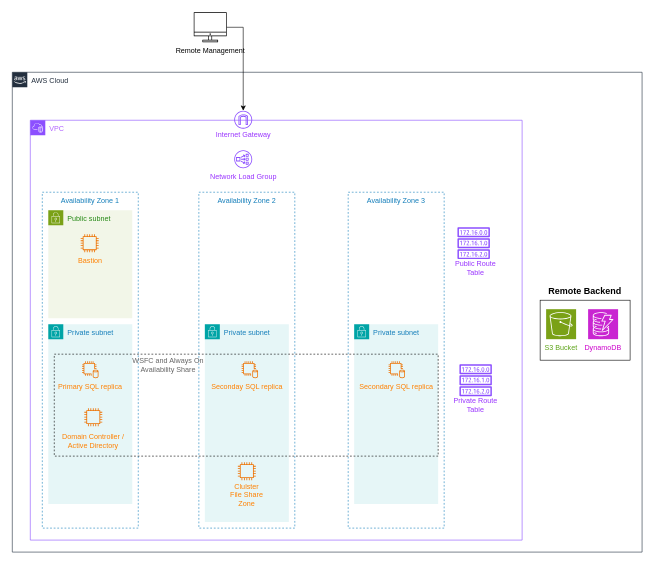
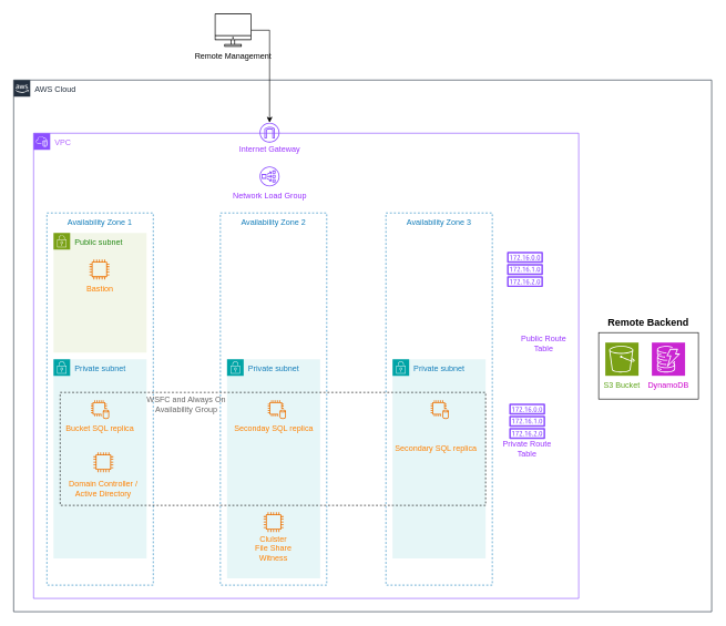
  <mxCell id="0" />
  <mxCell id="1" parent="0" />
  <mxCell id="2" value="AWS Cloud" style="points=[[0,0],[0.25,0],[0.5,0],[0.75,0],[1,0],[1,0.25],[1,0.5],[1,0.75],[1,1],[0.75,1],[0.5,1],[0.25,1],[0,1],[0,0.75],[0,0.5],[0,0.25]];outlineConnect=0;gradientColor=none;html=1;whiteSpace=wrap;fontSize=12;fontStyle=0;container=1;pointerEvents=0;collapsible=0;recursiveResize=0;shape=mxgraph.aws4.group;grIcon=mxgraph.aws4.group_aws_cloud_alt;strokeColor=#232F3E;fillColor=none;verticalAlign=top;align=left;spacingLeft=30;fontColor=#232F3E;dashed=0;" parent="1" vertex="1"><mxGeometry x="20" y="120" width="1050" height="800" as="geometry" /></mxCell>
  <mxCell id="3" value="&lt;font color=&quot;#b266ff&quot;&gt;VPC&lt;/font&gt;" style="points=[[0,0],[0.25,0],[0.5,0],[0.75,0],[1,0],[1,0.25],[1,0.5],[1,0.75],[1,1],[0.75,1],[0.5,1],[0.25,1],[0,1],[0,0.75],[0,0.5],[0,0.25]];outlineConnect=0;gradientColor=none;html=1;whiteSpace=wrap;fontSize=12;fontStyle=0;container=1;pointerEvents=0;collapsible=0;recursiveResize=0;shape=mxgraph.aws4.group;grIcon=mxgraph.aws4.group_vpc2;strokeColor=#8C4FFF;fillColor=none;verticalAlign=top;align=left;spacingLeft=30;fontColor=#AAB7B8;dashed=0;" parent="2" vertex="1"><mxGeometry x="30" y="80" width="820" height="700" as="geometry" /></mxCell>
  <mxCell id="4" value="Availability Zone 1" style="fillColor=none;strokeColor=#147EBA;dashed=1;verticalAlign=top;fontStyle=0;fontColor=#147EBA;whiteSpace=wrap;html=1;" parent="3" vertex="1"><mxGeometry x="20" y="120" width="160" height="560" as="geometry" /></mxCell>
  <mxCell id="5" value="Availability Zone 3" style="fillColor=none;strokeColor=#147EBA;dashed=1;verticalAlign=top;fontStyle=0;fontColor=#147EBA;whiteSpace=wrap;html=1;" parent="3" vertex="1"><mxGeometry x="530" y="120" width="160" height="560" as="geometry" /></mxCell>
  <mxCell id="6" value="Availability Zone 2" style="fillColor=none;strokeColor=#147EBA;dashed=1;verticalAlign=top;fontStyle=0;fontColor=#147EBA;whiteSpace=wrap;html=1;" parent="3" vertex="1"><mxGeometry x="281" y="120" width="160" height="560" as="geometry" /></mxCell>
  <mxCell id="7" value="Public subnet" style="points=[[0,0],[0.25,0],[0.5,0],[0.75,0],[1,0],[1,0.25],[1,0.5],[1,0.75],[1,1],[0.75,1],[0.5,1],[0.25,1],[0,1],[0,0.75],[0,0.5],[0,0.25]];outlineConnect=0;gradientColor=none;html=1;whiteSpace=wrap;fontSize=12;fontStyle=0;container=1;pointerEvents=0;collapsible=0;recursiveResize=0;shape=mxgraph.aws4.group;grIcon=mxgraph.aws4.group_security_group;grStroke=0;strokeColor=#7AA116;fillColor=#F2F6E8;verticalAlign=top;align=left;spacingLeft=30;fontColor=#248814;dashed=0;" parent="3" vertex="1"><mxGeometry x="30" y="150" width="140" height="180" as="geometry" /></mxCell>
  <mxCell id="8" value="" style="sketch=0;outlineConnect=0;fontColor=#232F3E;gradientColor=none;fillColor=#ED7100;strokeColor=none;dashed=0;verticalLabelPosition=bottom;verticalAlign=top;align=center;html=1;fontSize=12;fontStyle=0;aspect=fixed;pointerEvents=1;shape=mxgraph.aws4.instance2;" parent="7" vertex="1"><mxGeometry x="54" y="40" width="30" height="30" as="geometry" /></mxCell>
  <mxCell id="9" value="&lt;font color=&quot;#ff8000&quot;&gt;Bastion&lt;/font&gt;" style="text;html=1;align=center;verticalAlign=middle;whiteSpace=wrap;rounded=0;" parent="7" vertex="1"><mxGeometry x="40" y="70" width="60" height="30" as="geometry" /></mxCell>
  <mxCell id="10" value="Private subnet" style="points=[[0,0],[0.25,0],[0.5,0],[0.75,0],[1,0],[1,0.25],[1,0.5],[1,0.75],[1,1],[0.75,1],[0.5,1],[0.25,1],[0,1],[0,0.75],[0,0.5],[0,0.25]];outlineConnect=0;gradientColor=none;html=1;whiteSpace=wrap;fontSize=12;fontStyle=0;container=1;pointerEvents=0;collapsible=0;recursiveResize=0;shape=mxgraph.aws4.group;grIcon=mxgraph.aws4.group_security_group;grStroke=0;strokeColor=#00A4A6;fillColor=#E6F6F7;verticalAlign=top;align=left;spacingLeft=30;fontColor=#147EBA;dashed=0;" parent="3" vertex="1"><mxGeometry x="30" y="340" width="140" height="300" as="geometry" /></mxCell>
  <mxCell id="11" value="" style="sketch=0;outlineConnect=0;fontColor=#232F3E;gradientColor=none;fillColor=#ED7100;strokeColor=none;dashed=0;verticalLabelPosition=bottom;verticalAlign=top;align=center;html=1;fontSize=12;fontStyle=0;aspect=fixed;pointerEvents=1;shape=mxgraph.aws4.instance2;" vertex="1" parent="10"><mxGeometry x="60" y="140" width="30" height="30" as="geometry" /></mxCell>
  <mxCell id="12" value="" style="sketch=0;outlineConnect=0;fontColor=#232F3E;gradientColor=none;fillColor=#8C4FFF;strokeColor=none;dashed=0;verticalLabelPosition=bottom;verticalAlign=top;align=center;html=1;fontSize=12;fontStyle=0;aspect=fixed;pointerEvents=1;shape=mxgraph.aws4.internet_gateway;" parent="3" vertex="1"><mxGeometry x="340" y="-16" width="30" height="30" as="geometry" /></mxCell>
  <mxCell id="13" value="&lt;font color=&quot;#9933ff&quot;&gt;Internet Gateway&lt;/font&gt;" style="text;html=1;align=center;verticalAlign=middle;whiteSpace=wrap;rounded=0;" parent="3" vertex="1"><mxGeometry x="308" y="10" width="95" height="30" as="geometry" /></mxCell>
  <mxCell id="14" value="" style="sketch=0;outlineConnect=0;fontColor=#232F3E;gradientColor=none;fillColor=#ED7100;strokeColor=none;dashed=0;verticalLabelPosition=bottom;verticalAlign=top;align=center;html=1;fontSize=12;fontStyle=0;aspect=fixed;pointerEvents=1;shape=mxgraph.aws4.db_on_instance2;" parent="3" vertex="1"><mxGeometry x="86" y="402" width="28" height="28" as="geometry" /></mxCell>
  <mxCell id="15" value="Private subnet" style="points=[[0,0],[0.25,0],[0.5,0],[0.75,0],[1,0],[1,0.25],[1,0.5],[1,0.75],[1,1],[0.75,1],[0.5,1],[0.25,1],[0,1],[0,0.75],[0,0.5],[0,0.25]];outlineConnect=0;gradientColor=none;html=1;whiteSpace=wrap;fontSize=12;fontStyle=0;container=1;pointerEvents=0;collapsible=0;recursiveResize=0;shape=mxgraph.aws4.group;grIcon=mxgraph.aws4.group_security_group;grStroke=0;strokeColor=#00A4A6;fillColor=#E6F6F7;verticalAlign=top;align=left;spacingLeft=30;fontColor=#147EBA;dashed=0;" parent="3" vertex="1"><mxGeometry x="291" y="340" width="140" height="330" as="geometry" /></mxCell>
  <mxCell id="16" value="" style="sketch=0;outlineConnect=0;fontColor=#232F3E;gradientColor=none;fillColor=#ED7100;strokeColor=none;dashed=0;verticalLabelPosition=bottom;verticalAlign=top;align=center;html=1;fontSize=12;fontStyle=0;aspect=fixed;pointerEvents=1;shape=mxgraph.aws4.instance2;" vertex="1" parent="15"><mxGeometry x="55" y="230" width="30" height="30" as="geometry" /></mxCell>
- <mxCell id="17" value="&lt;font color=&quot;#ff8000&quot;&gt;Clulster File Share Zone&lt;/font&gt;" style="text;html=1;align=center;verticalAlign=middle;whiteSpace=wrap;rounded=0;" vertex="1" parent="15"><mxGeometry x="40" y="270" width="60" height="30" as="geometry" /></mxCell>
+ <mxCell id="17" value="&lt;font color=&quot;#ff8000&quot;&gt;Clulster File Share Witness&lt;/font&gt;" style="text;html=1;align=center;verticalAlign=middle;whiteSpace=wrap;rounded=0;" vertex="1" parent="15"><mxGeometry x="40" y="270" width="60" height="30" as="geometry" /></mxCell>
  <mxCell id="18" value="Private subnet" style="points=[[0,0],[0.25,0],[0.5,0],[0.75,0],[1,0],[1,0.25],[1,0.5],[1,0.75],[1,1],[0.75,1],[0.5,1],[0.25,1],[0,1],[0,0.75],[0,0.5],[0,0.25]];outlineConnect=0;gradientColor=none;html=1;whiteSpace=wrap;fontSize=12;fontStyle=0;container=1;pointerEvents=0;collapsible=0;recursiveResize=0;shape=mxgraph.aws4.group;grIcon=mxgraph.aws4.group_security_group;grStroke=0;strokeColor=#00A4A6;fillColor=#E6F6F7;verticalAlign=top;align=left;spacingLeft=30;fontColor=#147EBA;dashed=0;" parent="3" vertex="1"><mxGeometry x="540" y="340" width="140" height="300" as="geometry" /></mxCell>
- <mxCell id="19" value="&lt;font color=&quot;#ff8000&quot;&gt;Secondary SQL replica&lt;/font&gt;" style="text;html=1;align=center;verticalAlign=middle;whiteSpace=wrap;rounded=0;" parent="3" vertex="1"><mxGeometry x="547.5" y="430" width="125" height="30" as="geometry" /></mxCell>
- <mxCell id="20" value="&lt;font color=&quot;#ff8000&quot;&gt;Primary SQL replica&lt;/font&gt;" style="text;html=1;align=center;verticalAlign=middle;whiteSpace=wrap;rounded=0;" parent="3" vertex="1"><mxGeometry x="45" y="430" width="110" height="30" as="geometry" /></mxCell>
+ <mxCell id="19" value="&lt;font color=&quot;#ff8000&quot;&gt;Secondary SQL replica&lt;/font&gt;" style="text;html=1;align=center;verticalAlign=middle;whiteSpace=wrap;rounded=0;" parent="3" vertex="1"><mxGeometry x="542.5" y="460" width="125" height="30" as="geometry" /></mxCell>
+ <mxCell id="20" value="&lt;font color=&quot;#ff8000&quot;&gt;Bucket SQL replica&lt;/font&gt;" style="text;html=1;align=center;verticalAlign=middle;whiteSpace=wrap;rounded=0;" parent="3" vertex="1"><mxGeometry x="45" y="430" width="110" height="30" as="geometry" /></mxCell>
  <mxCell id="21" value="&lt;font color=&quot;#ff8000&quot;&gt;Seconday SQL replica&lt;/font&gt;" style="text;html=1;align=center;verticalAlign=middle;whiteSpace=wrap;rounded=0;" parent="3" vertex="1"><mxGeometry x="298.5" y="430" width="125" height="30" as="geometry" /></mxCell>
  <mxCell id="22" value="" style="sketch=0;outlineConnect=0;fontColor=#232F3E;gradientColor=none;fillColor=#ED7100;strokeColor=none;dashed=0;verticalLabelPosition=bottom;verticalAlign=top;align=center;html=1;fontSize=12;fontStyle=0;aspect=fixed;pointerEvents=1;shape=mxgraph.aws4.db_on_instance2;" parent="3" vertex="1"><mxGeometry x="352" y="402" width="28" height="28" as="geometry" /></mxCell>
  <mxCell id="23" value="" style="sketch=0;outlineConnect=0;fontColor=#232F3E;gradientColor=none;fillColor=#ED7100;strokeColor=none;dashed=0;verticalLabelPosition=bottom;verticalAlign=top;align=center;html=1;fontSize=12;fontStyle=0;aspect=fixed;pointerEvents=1;shape=mxgraph.aws4.db_on_instance2;" parent="3" vertex="1"><mxGeometry x="597" y="402" width="28" height="28" as="geometry" /></mxCell>
- <mxCell id="24" value="&lt;font color=&quot;#666666&quot;&gt;WSFC and Always On Availability Share&lt;/font&gt;" style="text;html=1;align=center;verticalAlign=middle;whiteSpace=wrap;rounded=0;" parent="3" vertex="1"><mxGeometry x="160" y="388" width="140" height="42" as="geometry" /></mxCell>
+ <mxCell id="24" value="&lt;font color=&quot;#666666&quot;&gt;WSFC and Always On Availability Group&lt;/font&gt;" style="text;html=1;align=center;verticalAlign=middle;whiteSpace=wrap;rounded=0;" parent="3" vertex="1"><mxGeometry x="160" y="388" width="140" height="42" as="geometry" /></mxCell>
  <mxCell id="25" value="&lt;font color=&quot;#ff8000&quot;&gt;Domain Controller / Active Directory&lt;/font&gt;" style="text;html=1;align=center;verticalAlign=middle;whiteSpace=wrap;rounded=0;" vertex="1" parent="3"><mxGeometry x="50" y="510" width="110" height="50" as="geometry" /></mxCell>
  <mxCell id="26" value="" style="sketch=0;outlineConnect=0;fontColor=#232F3E;gradientColor=none;fillColor=#8C4FFF;strokeColor=none;dashed=0;verticalLabelPosition=bottom;verticalAlign=top;align=center;html=1;fontSize=12;fontStyle=0;aspect=fixed;pointerEvents=1;shape=mxgraph.aws4.network_load_balancer;" vertex="1" parent="3"><mxGeometry x="340" y="50" width="30" height="30" as="geometry" /></mxCell>
  <mxCell id="27" value="&lt;font color=&quot;#9933ff&quot;&gt;Network Load Group&lt;/font&gt;" style="text;html=1;align=center;verticalAlign=middle;whiteSpace=wrap;rounded=0;" vertex="1" parent="3"><mxGeometry x="289.25" y="80" width="132.5" height="30" as="geometry" /></mxCell>
  <mxCell id="28" value="" style="sketch=0;outlineConnect=0;fontColor=#232F3E;gradientColor=none;fillColor=#8C4FFF;strokeColor=none;dashed=0;verticalLabelPosition=bottom;verticalAlign=top;align=center;html=1;fontSize=12;fontStyle=0;aspect=fixed;pointerEvents=1;shape=mxgraph.aws4.route_table;" vertex="1" parent="3"><mxGeometry x="712" y="178.5" width="54.39" height="53" as="geometry" /></mxCell>
- <mxCell id="29" value="&lt;font color=&quot;#9933ff&quot;&gt;Public Route Table&lt;/font&gt;" style="text;html=1;align=center;verticalAlign=middle;whiteSpace=wrap;rounded=0;" vertex="1" parent="3"><mxGeometry x="695" y="231.5" width="95" height="30" as="geometry" /></mxCell>
+ <mxCell id="29" value="&lt;font color=&quot;#9933ff&quot;&gt;Public Route Table&lt;/font&gt;" style="text;html=1;align=center;verticalAlign=middle;whiteSpace=wrap;rounded=0;" vertex="1" parent="3"><mxGeometry x="720" y="301.5" width="95" height="30" as="geometry" /></mxCell>
  <mxCell id="30" value="" style="sketch=0;outlineConnect=0;fontColor=#232F3E;gradientColor=none;fillColor=#8C4FFF;strokeColor=none;dashed=0;verticalLabelPosition=bottom;verticalAlign=top;align=center;html=1;fontSize=12;fontStyle=0;aspect=fixed;pointerEvents=1;shape=mxgraph.aws4.route_table;" vertex="1" parent="3"><mxGeometry x="715.31" y="407" width="54.39" height="53" as="geometry" /></mxCell>
  <mxCell id="31" value="&lt;font color=&quot;#9933ff&quot;&gt;Private Route Table&lt;/font&gt;" style="text;html=1;align=center;verticalAlign=middle;whiteSpace=wrap;rounded=0;" vertex="1" parent="3"><mxGeometry x="695.01" y="460" width="95" height="30" as="geometry" /></mxCell>
  <mxCell id="32" value="" style="sketch=0;points=[[0,0,0],[0.25,0,0],[0.5,0,0],[0.75,0,0],[1,0,0],[0,1,0],[0.25,1,0],[0.5,1,0],[0.75,1,0],[1,1,0],[0,0.25,0],[0,0.5,0],[0,0.75,0],[1,0.25,0],[1,0.5,0],[1,0.75,0]];outlineConnect=0;fontColor=#232F3E;fillColor=#7AA116;strokeColor=#ffffff;dashed=0;verticalLabelPosition=bottom;verticalAlign=top;align=center;html=1;fontSize=12;fontStyle=0;aspect=fixed;shape=mxgraph.aws4.resourceIcon;resIcon=mxgraph.aws4.s3;" vertex="1" parent="2"><mxGeometry x="890" y="395" width="50" height="50" as="geometry" /></mxCell>
  <mxCell id="33" value="" style="sketch=0;points=[[0,0,0],[0.25,0,0],[0.5,0,0],[0.75,0,0],[1,0,0],[0,1,0],[0.25,1,0],[0.5,1,0],[0.75,1,0],[1,1,0],[0,0.25,0],[0,0.5,0],[0,0.75,0],[1,0.25,0],[1,0.5,0],[1,0.75,0]];outlineConnect=0;fontColor=#232F3E;fillColor=#C925D1;strokeColor=#ffffff;dashed=0;verticalLabelPosition=bottom;verticalAlign=top;align=center;html=1;fontSize=12;fontStyle=0;aspect=fixed;shape=mxgraph.aws4.resourceIcon;resIcon=mxgraph.aws4.dynamodb;" vertex="1" parent="2"><mxGeometry x="960" y="395" width="50" height="50" as="geometry" /></mxCell>
  <mxCell id="34" value="&lt;font color=&quot;#5ca317&quot;&gt;S3 Bucket&lt;/font&gt;" style="text;html=1;align=center;verticalAlign=middle;whiteSpace=wrap;rounded=0;" vertex="1" parent="2"><mxGeometry x="885" y="445" width="60" height="30" as="geometry" /></mxCell>
  <mxCell id="35" value="&lt;font color=&quot;#cc00cc&quot;&gt;DynamoDB&lt;/font&gt;" style="text;html=1;align=center;verticalAlign=middle;whiteSpace=wrap;rounded=0;" vertex="1" parent="2"><mxGeometry x="955" y="445" width="60" height="30" as="geometry" /></mxCell>
  <mxCell id="36" value="" style="rounded=0;whiteSpace=wrap;html=1;fillColor=none;" vertex="1" parent="2"><mxGeometry x="880" y="380" width="150" height="100" as="geometry" /></mxCell>
  <mxCell id="37" value="&lt;font style=&quot;font-size: 15px;&quot;&gt;&lt;b&gt;Remote Backend&lt;/b&gt;&lt;/font&gt;" style="text;html=1;align=center;verticalAlign=middle;whiteSpace=wrap;rounded=0;" vertex="1" parent="2"><mxGeometry x="880" y="350" width="150" height="30" as="geometry" /></mxCell>
  <mxCell id="38" value="" style="fillColor=none;strokeColor=#000000;dashed=1;verticalAlign=top;fontStyle=0;fontColor=#5A6C86;whiteSpace=wrap;html=1;" parent="1" vertex="1"><mxGeometry x="90" y="590" width="640" height="170" as="geometry" /></mxCell>
  <mxCell id="39" style="edgeStyle=orthogonalEdgeStyle;rounded=0;orthogonalLoop=1;jettySize=auto;html=1;" parent="1" source="40" target="12" edge="1"><mxGeometry relative="1" as="geometry" /></mxCell>
  <mxCell id="40" value="&lt;font color=&quot;#000000&quot;&gt;Remote Management&lt;/font&gt;" style="sketch=0;outlineConnect=0;gradientColor=none;fontColor=#545B64;strokeColor=none;fillColor=#000000;dashed=0;verticalLabelPosition=bottom;verticalAlign=top;align=center;html=1;fontSize=12;fontStyle=0;aspect=fixed;shape=mxgraph.aws4.illustration_desktop;pointerEvents=1" parent="1" vertex="1"><mxGeometry x="322.53" y="20" width="54.95" height="50" as="geometry" /></mxCell>
